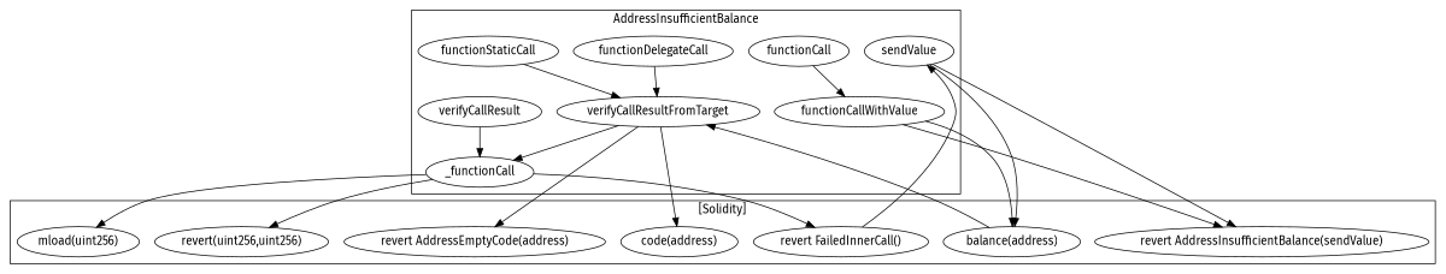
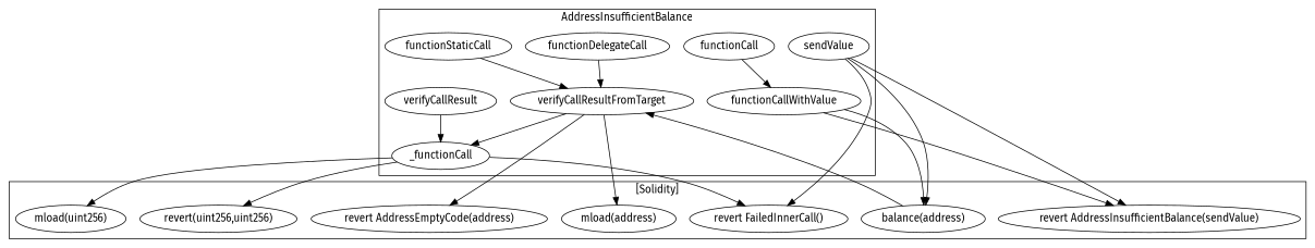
  strict digraph {
    fontname="Fira Sans"
    node [fontname="Fira Sans"]
    edge [fontname="Fira Sans"]
    n1 [label=verifyCallResult]
    n2 [label=_functionCall]
    n3 [label=verifyCallResultFromTarget]
    n4 [label=sendValue]
    n5 [label=functionCallWithValue]
    n6 [label=functionDelegateCall]
    n7 [label=functionStaticCall]
    n8 [label=functionCall]
-   "code(address)"
+   "code(address)" [label="mload(address)"]
    "revert AddressEmptyCode(address)"
    "mload(uint256)"
    "revert FailedInnerCall()"
    "revert(uint256,uint256)"
    n14 [label="revert AddressInsufficientBalance(sendValue)"]
    "balance(address)"
    subgraph cluster_1 {
      label=AddressInsufficientBalance
      n1
      n2
      n3
      n4
      n5
      n6
      n7
      n8
    }
    subgraph cluster_2 {
      label="[Solidity]"
      "code(address)"
      "revert AddressEmptyCode(address)"
      "mload(uint256)"
      "revert FailedInnerCall()"
      "revert(uint256,uint256)"
      n14
      "balance(address)"
    }
    n1 -> n2
    n2 -> "mload(uint256)"
    n2 -> "revert FailedInnerCall()"
    n2 -> "revert(uint256,uint256)"
    n3 -> n2
    n3 -> "code(address)"
    n3 -> "revert AddressEmptyCode(address)"
-   "revert FailedInnerCall()" -> n4
+   n4 -> "revert FailedInnerCall()"
    n4 -> n14
    n4 -> "balance(address)"
    n5 -> n14
    n5 -> "balance(address)"
    n6 -> n3
    n7 -> n3
    n8 -> n5
    "balance(address)" -> n3
  }
